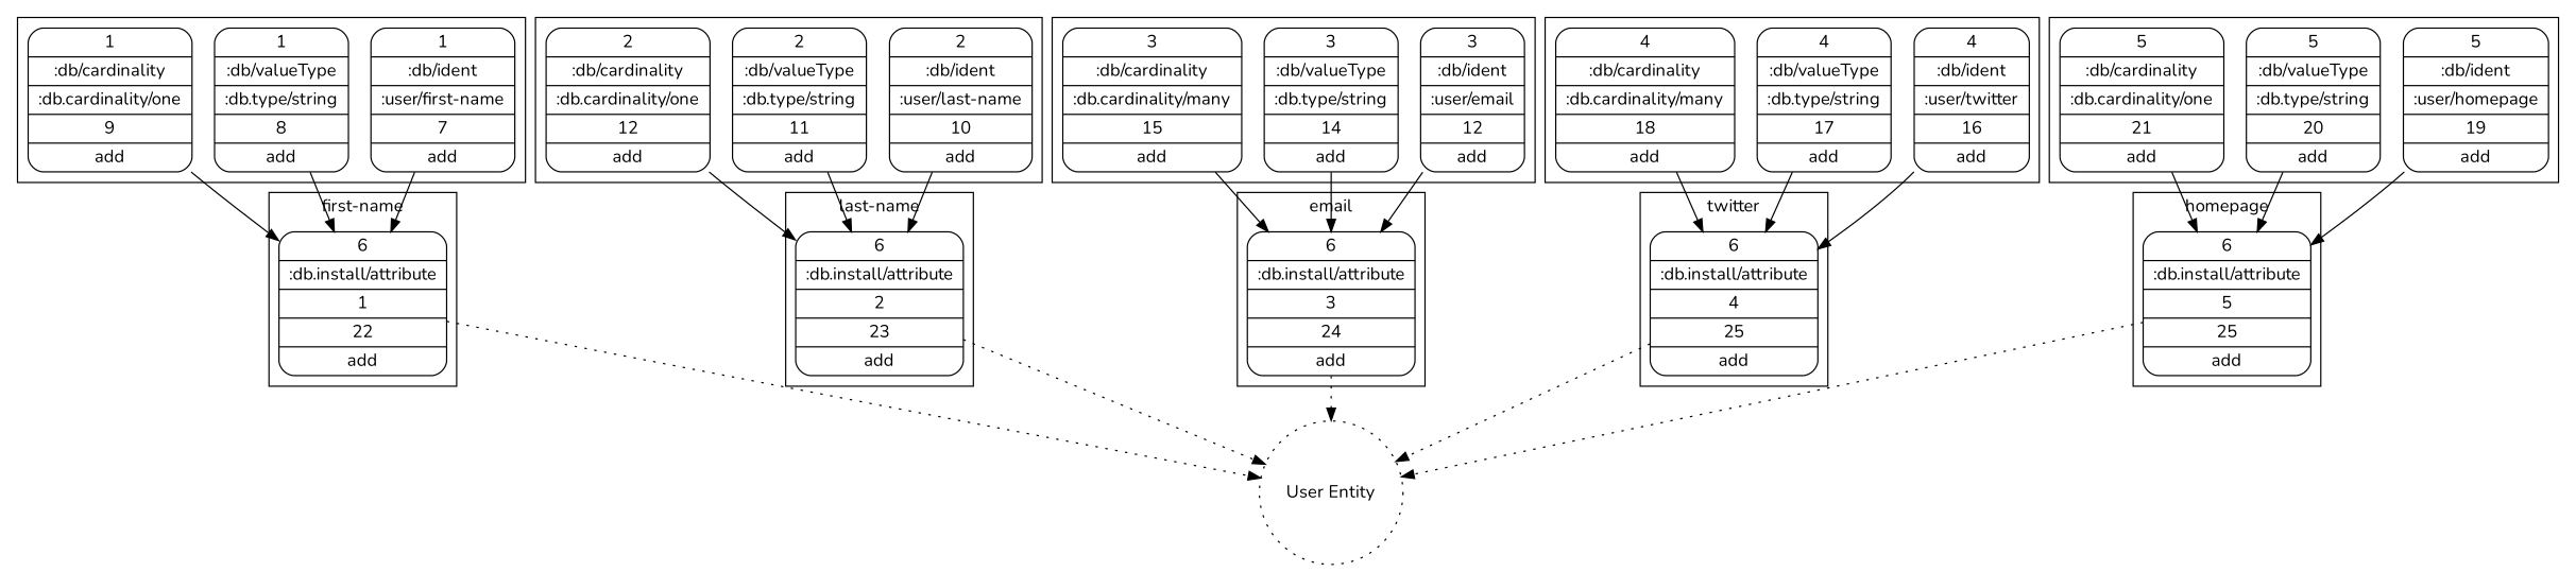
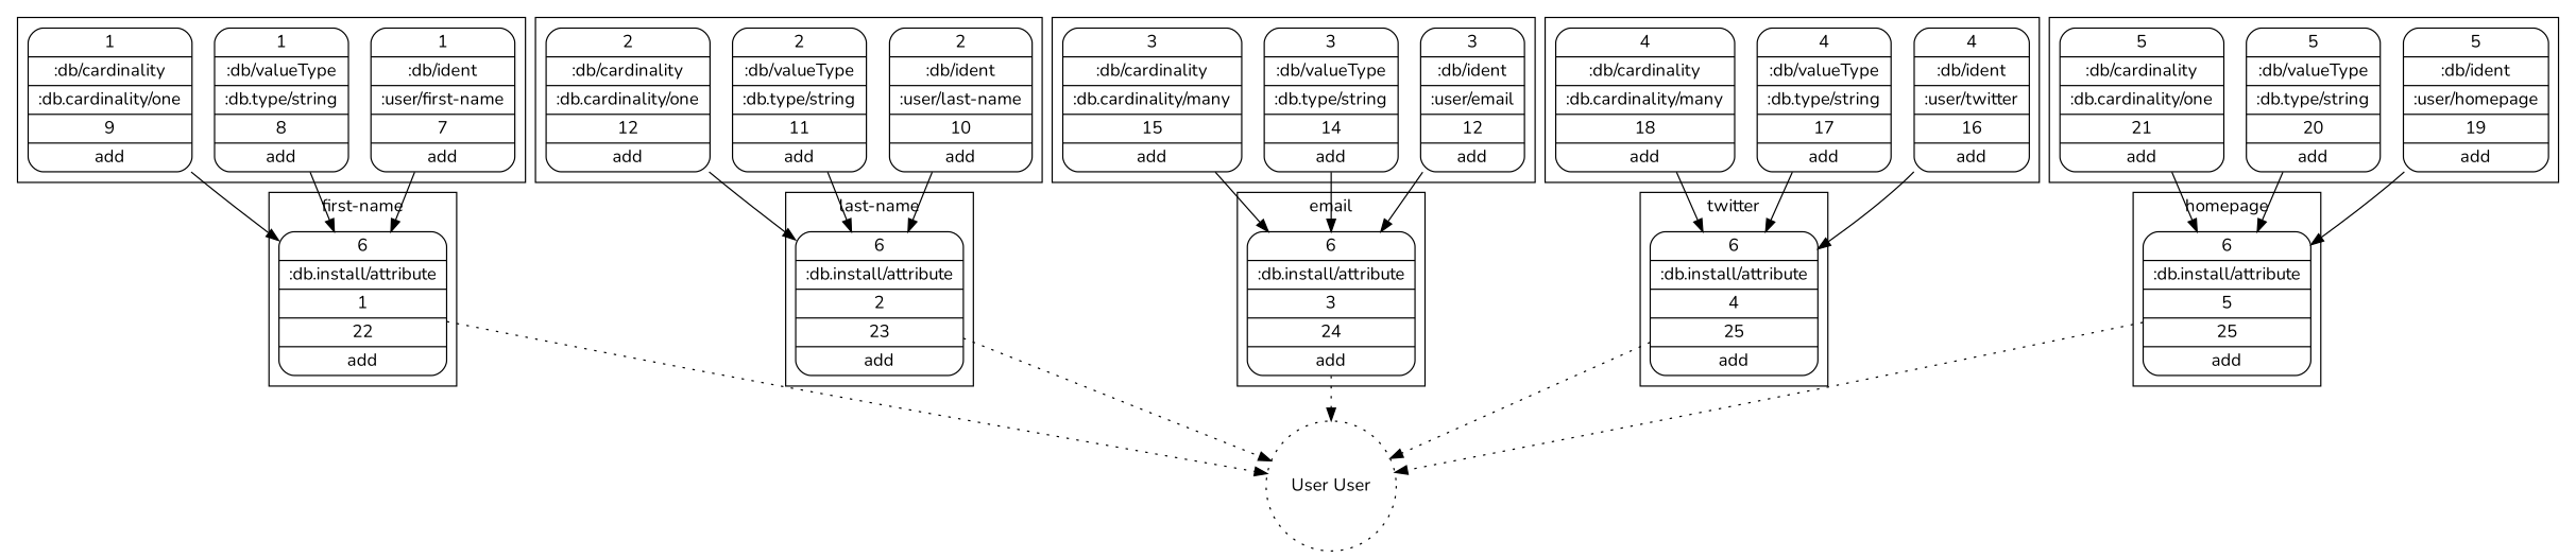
  digraph {
    compound=true
    fontname=Nunito
    node [shape=Mrecord fontname=Nunito]
    edge [fontname=Nunito]
    n1 [label="{ 1 | :db/ident | :user/first-name | 7 | add }"]
    n2 [label="{ 1 | :db/valueType | :db.type/string | 8 | add }"]
    n3 [label="{ 1 | :db/cardinality | :db.cardinality/one | 9 | add }"]
    n4 [label="{ 2 | :db/ident | :user/last-name | 10 | add }"]
    n5 [label="{ 2 | :db/valueType | :db.type/string | 11 | add }"]
    n6 [label="{ 2 | :db/cardinality | :db.cardinality/one | 12 | add }"]
    n7 [label="{ 3 | :db/ident | :user/email | 12 | add }"]
    n8 [label="{ 3 | :db/valueType | :db.type/string | 14 | add }"]
    n9 [label="{ 3 | :db/cardinality | :db.cardinality/many | 15 | add }"]
    n10 [label="{ 4 | :db/ident | :user/twitter | 16 | add }"]
    n11 [label="{ 4 | :db/valueType | :db.type/string | 17 | add }"]
    n12 [label="{ 4 | :db/cardinality | :db.cardinality/many | 18 | add }"]
    n13 [label="{ 5 | :db/ident | :user/homepage | 19 | add }"]
    n14 [label="{ 5 | :db/valueType | :db.type/string | 20 | add }"]
    n15 [label="{ 5 | :db/cardinality | :db.cardinality/one | 21 | add }"]
    n16 [label="{ 6 | :db.install/attribute | 1 | 22 | add }"]
    n17 [label="{ 6 | :db.install/attribute | 2 | 23 | add }"]
    n18 [label="{ 6 | :db.install/attribute | 3 | 24 | add }"]
    n19 [label="{ 6 | :db.install/attribute | 4 | 25 | add }"]
    n20 [label="{ 6 | :db.install/attribute | 5 | 25 | add }"]
-   n21 [label="User Entity" shape=circle style=dotted]
+   n21 [label="User User" shape=circle style=dotted]
    subgraph cluster_1 {
      n1
      n2
      n3
    }
    subgraph cluster_2 {
      n4
      n5
      n6
    }
    subgraph cluster_3 {
      n7
      n8
      n9
    }
    subgraph cluster_4 {
      n10
      n11
      n12
    }
    subgraph cluster_5 {
      n13
      n14
      n15
    }
    subgraph cluster_6 {
      label="first-name"
      n16
    }
    subgraph cluster_7 {
      label="last-name"
      n17
    }
    subgraph cluster_8 {
      label=email
      n18
    }
    subgraph cluster_9 {
      label=twitter
      n19
    }
    subgraph cluster_10 {
      label=homepage
      n20
    }
    n1 -> n16
    n2 -> n16
    n3 -> n16
    n4 -> n17
    n5 -> n17
    n6 -> n17
    n7 -> n18
    n8 -> n18
    n9 -> n18
    n10 -> n19
    n11 -> n19
    n12 -> n19
    n13 -> n20
    n14 -> n20
    n15 -> n20
    n16 -> n21 [style=dotted]
    n17 -> n21 [style=dotted]
    n18 -> n21 [style=dotted]
    n19 -> n21 [style=dotted]
    n20 -> n21 [style=dotted]
  }
